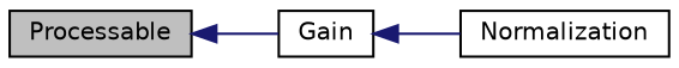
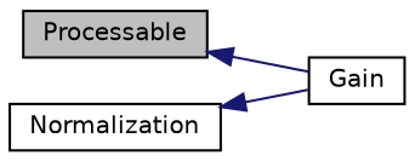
  digraph {
    rankdir=LR
    node [color=black fillcolor=white fontname=Helvetica fontsize=10 shape=record style=filled]
    edge [color=midnightblue dir=back fontname=Helvetica fontsize=10 labelfontname=Helvetica labelfontsize=10 style=solid]
    n1 [fillcolor=grey75 fontcolor=black height=0.2 label=Processable width=0.4]
    n2 [height=0.2 label=Gain width=0.4]
    n3 [height=0.2 label=Normalization width=0.4]
    n1 -> n2
-   n2 -> n3
+   n3 -> n2
  }
